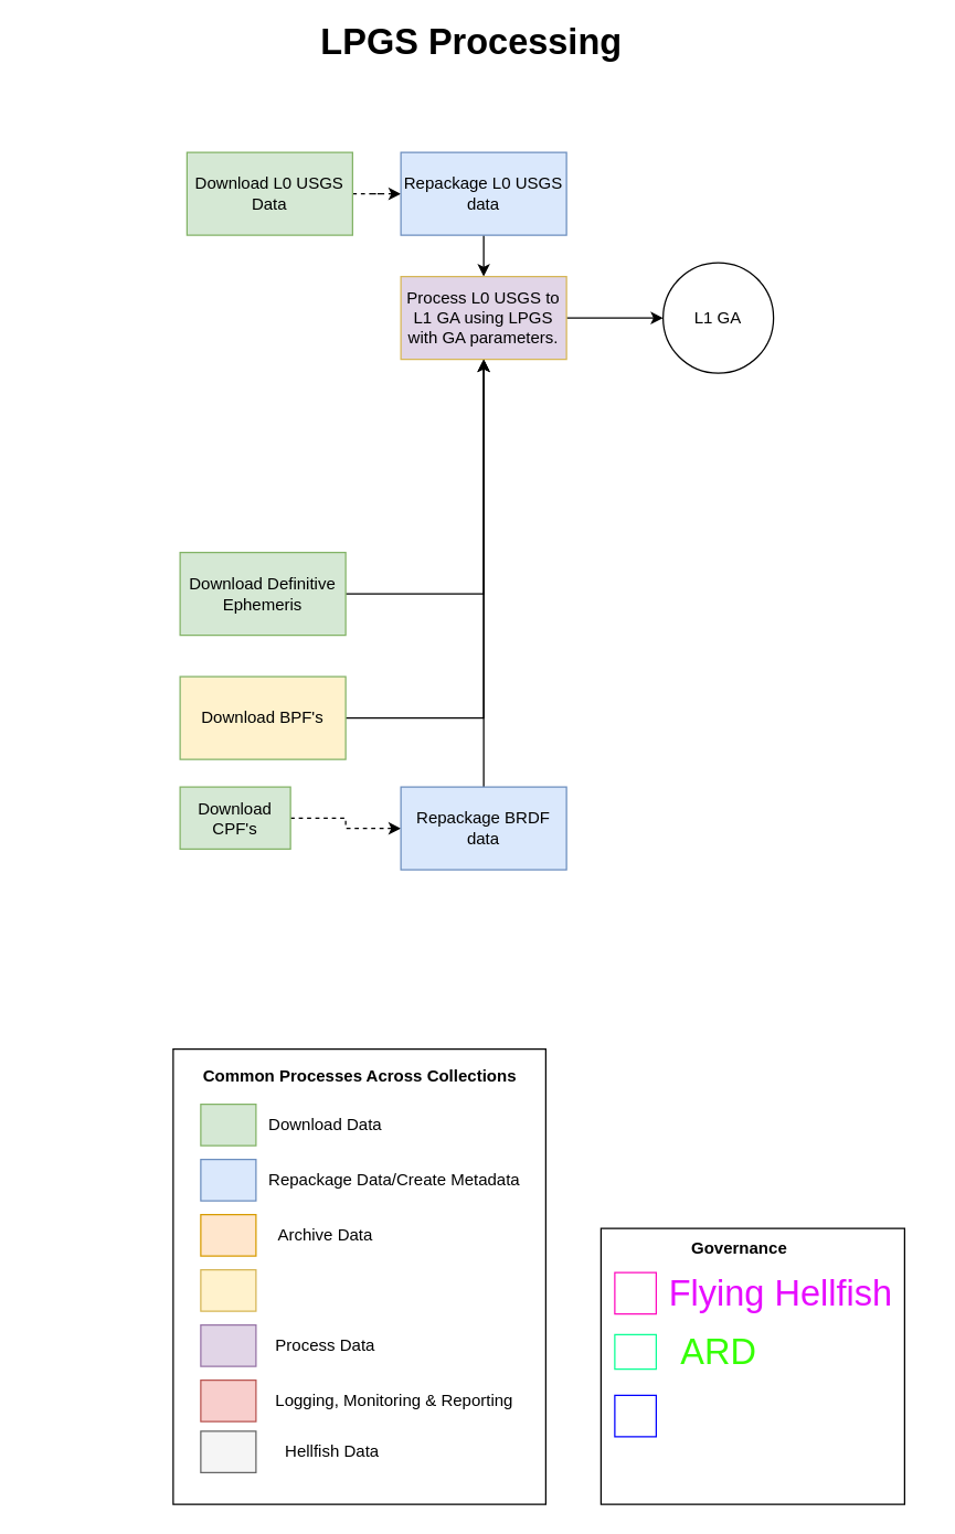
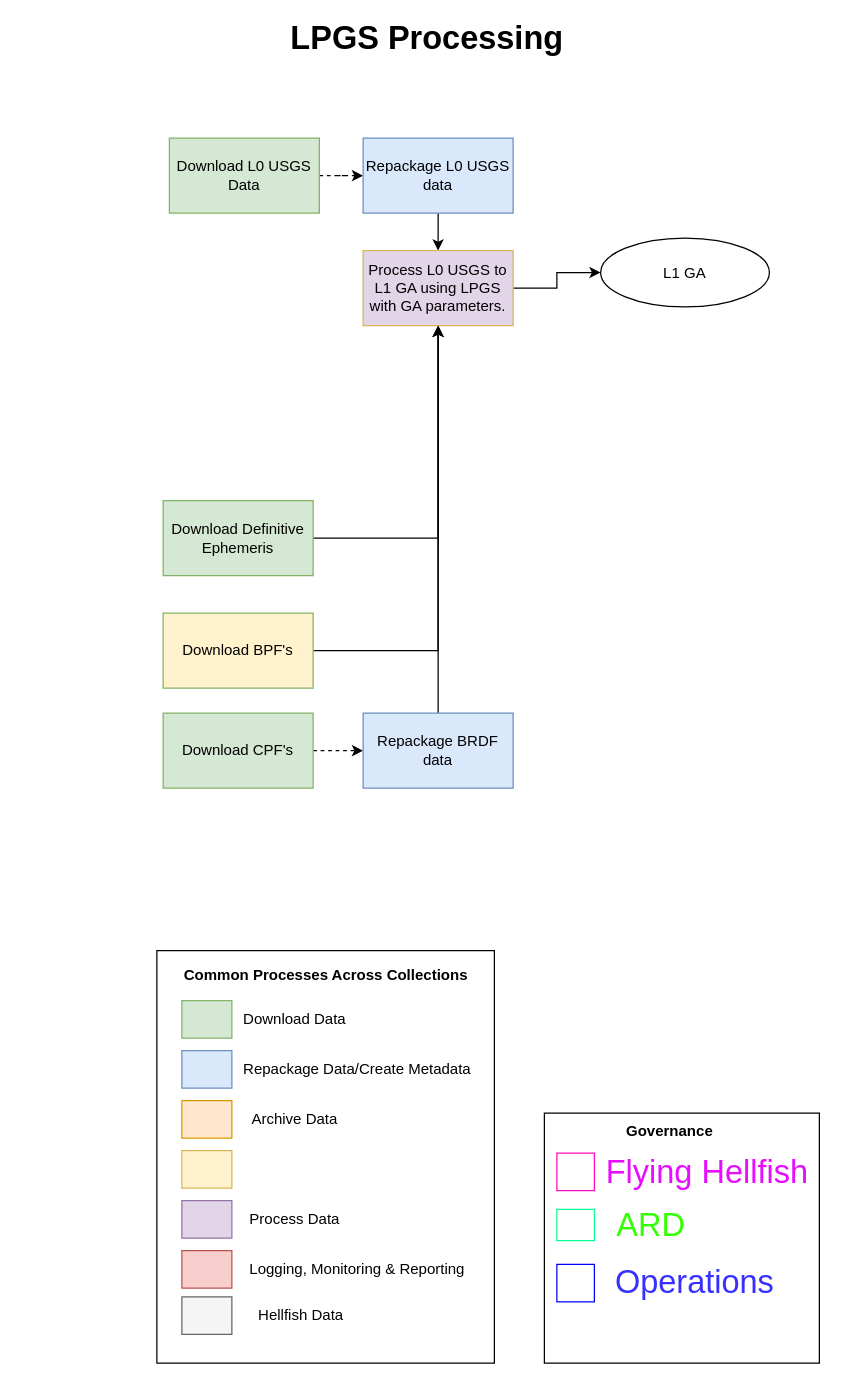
  <mxCell id="0" />
  <mxCell id="1" parent="0" />
  <mxCell id="2" value="LPGS Processing&amp;nbsp;" style="text;html=1;strokeColor=none;fillColor=none;align=center;verticalAlign=middle;whiteSpace=wrap;rounded=0;fontStyle=1;fontSize=26;" parent="1" vertex="1"><mxGeometry x="20" y="20" width="650" height="20" as="geometry" /></mxCell>
  <mxCell id="3" style="edgeStyle=orthogonalEdgeStyle;rounded=0;orthogonalLoop=1;jettySize=auto;html=1;" edge="1" parent="1" source="4" target="37"><mxGeometry relative="1" as="geometry" /></mxCell>
  <mxCell id="4" value="Download BPF's" style="rounded=0;whiteSpace=wrap;html=1;fillColor=#fff2cc;strokeColor=#82b366;" parent="1" vertex="1"><mxGeometry x="130" y="490" width="120" height="60" as="geometry" /></mxCell>
  <mxCell id="5" style="edgeStyle=orthogonalEdgeStyle;rounded=0;orthogonalLoop=1;jettySize=auto;html=1;dashed=1;" parent="1" source="6" target="8" edge="1"><mxGeometry relative="1" as="geometry" /></mxCell>
- <mxCell id="6" value="Download CPF's" style="rounded=0;whiteSpace=wrap;html=1;fillColor=#d5e8d4;strokeColor=#82b366;" parent="1" vertex="1"><mxGeometry x="130" y="570" width="80" height="45" as="geometry" /></mxCell>
+ <mxCell id="6" value="Download CPF's" style="rounded=0;whiteSpace=wrap;html=1;fillColor=#d5e8d4;strokeColor=#82b366;" parent="1" vertex="1"><mxGeometry x="130" y="570" width="120" height="60" as="geometry" /></mxCell>
  <mxCell id="7" style="edgeStyle=orthogonalEdgeStyle;rounded=0;orthogonalLoop=1;jettySize=auto;html=1;" edge="1" parent="1" source="8" target="37"><mxGeometry relative="1" as="geometry" /></mxCell>
  <mxCell id="8" value="Repackage BRDF data" style="rounded=0;whiteSpace=wrap;html=1;fillColor=#dae8fc;strokeColor=#6c8ebf;" parent="1" vertex="1"><mxGeometry x="290" y="570" width="120" height="60" as="geometry" /></mxCell>
  <mxCell id="9" value="" style="rounded=0;whiteSpace=wrap;html=1;labelPosition=center;verticalLabelPosition=middle;align=center;verticalAlign=middle;" parent="1" vertex="1"><mxGeometry x="125" y="760" width="270" height="330" as="geometry" /></mxCell>
  <mxCell id="10" value="Common Processes Across Collections" style="text;html=1;align=center;verticalAlign=middle;resizable=0;points=[];autosize=1;fontStyle=1" parent="1" vertex="1"><mxGeometry x="140" y="770" width="240" height="20" as="geometry" /></mxCell>
  <mxCell id="11" value="" style="rounded=0;whiteSpace=wrap;html=1;labelBackgroundColor=none;fillColor=#d5e8d4;strokeColor=#82b366;" parent="1" vertex="1"><mxGeometry x="145" y="800" width="40" height="30" as="geometry" /></mxCell>
  <mxCell id="12" value="Download Data" style="text;html=1;align=center;verticalAlign=middle;resizable=0;points=[];autosize=1;" parent="1" vertex="1"><mxGeometry x="185" y="805" width="100" height="20" as="geometry" /></mxCell>
  <mxCell id="13" value="" style="rounded=0;whiteSpace=wrap;html=1;fillColor=#dae8fc;strokeColor=#6c8ebf;" parent="1" vertex="1"><mxGeometry x="145" y="840" width="40" height="30" as="geometry" /></mxCell>
  <mxCell id="14" value="Repackage Data/Create Metadata" style="text;html=1;align=center;verticalAlign=middle;resizable=0;points=[];autosize=1;" parent="1" vertex="1"><mxGeometry x="185" y="845" width="200" height="20" as="geometry" /></mxCell>
  <mxCell id="15" value="" style="rounded=0;whiteSpace=wrap;html=1;fillColor=#ffe6cc;strokeColor=#d79b00;" parent="1" vertex="1"><mxGeometry x="145" y="880" width="40" height="30" as="geometry" /></mxCell>
  <mxCell id="16" value="Archive Data" style="text;html=1;align=center;verticalAlign=middle;resizable=0;points=[];autosize=1;" parent="1" vertex="1"><mxGeometry x="195" y="885" width="80" height="20" as="geometry" /></mxCell>
  <mxCell id="17" value="" style="rounded=0;whiteSpace=wrap;html=1;fillColor=#fff2cc;strokeColor=#d6b656;" parent="1" vertex="1"><mxGeometry x="145" y="920" width="40" height="30" as="geometry" /></mxCell>
  <mxCell id="18" value="" style="rounded=0;whiteSpace=wrap;html=1;fillColor=#e1d5e7;strokeColor=#9673a6;" parent="1" vertex="1"><mxGeometry x="145" y="960" width="40" height="30" as="geometry" /></mxCell>
  <mxCell id="19" value="Process Data" style="text;html=1;align=center;verticalAlign=middle;resizable=0;points=[];autosize=1;" parent="1" vertex="1"><mxGeometry x="190" y="965" width="90" height="20" as="geometry" /></mxCell>
  <mxCell id="20" value="" style="rounded=0;whiteSpace=wrap;html=1;fillColor=#f8cecc;strokeColor=#b85450;" parent="1" vertex="1"><mxGeometry x="145" y="1000" width="40" height="30" as="geometry" /></mxCell>
  <mxCell id="21" value="Logging, Monitoring &amp;amp; Reporting" style="text;html=1;align=center;verticalAlign=middle;resizable=0;points=[];autosize=1;" parent="1" vertex="1"><mxGeometry x="190" y="1005" width="190" height="20" as="geometry" /></mxCell>
  <mxCell id="22" value="" style="rounded=0;whiteSpace=wrap;html=1;fillColor=#f5f5f5;strokeColor=#666666;fontColor=#333333;" parent="1" vertex="1"><mxGeometry x="145" y="1037" width="40" height="30" as="geometry" /></mxCell>
  <mxCell id="23" value="Hellfish Data" style="text;html=1;align=center;verticalAlign=middle;resizable=0;points=[];autosize=1;" parent="1" vertex="1"><mxGeometry x="190" y="1042" width="100" height="20" as="geometry" /></mxCell>
  <mxCell id="24" value="" style="rounded=0;whiteSpace=wrap;html=1;labelPosition=center;verticalLabelPosition=middle;align=center;verticalAlign=middle;" parent="1" vertex="1"><mxGeometry x="435" y="890" width="220" height="200" as="geometry" /></mxCell>
  <mxCell id="25" value="Governance" style="text;html=1;align=center;verticalAlign=middle;resizable=0;points=[];autosize=1;fontStyle=1" parent="1" vertex="1"><mxGeometry x="495" y="895" width="80" height="20" as="geometry" /></mxCell>
  <mxCell id="26" value="" style="rounded=0;whiteSpace=wrap;html=1;labelBackgroundColor=none;fontSize=26;strokeColor=#FF0ABE;" parent="1" vertex="1"><mxGeometry x="445" y="922" width="30" height="30" as="geometry" /></mxCell>
  <mxCell id="27" value="" style="rounded=0;whiteSpace=wrap;html=1;labelBackgroundColor=none;fontSize=26;strokeColor=#08FF94;" parent="1" vertex="1"><mxGeometry x="445" y="967" width="30" height="25" as="geometry" /></mxCell>
  <mxCell id="28" value="" style="rounded=0;whiteSpace=wrap;html=1;labelBackgroundColor=none;fontSize=26;strokeColor=#0000FF;" parent="1" vertex="1"><mxGeometry x="445" y="1011" width="30" height="30" as="geometry" /></mxCell>
  <mxCell id="29" value="&lt;font color=&quot;#e70dff&quot;&gt;Flying Hellfish&lt;br&gt;&lt;/font&gt;" style="text;html=1;align=center;verticalAlign=middle;resizable=0;points=[];autosize=1;fontSize=26;fontStyle=0;fontColor=#35FF03;" parent="1" vertex="1"><mxGeometry x="475" y="917" width="180" height="40" as="geometry" /></mxCell>
+ <mxCell id="30" value="&lt;font color=&quot;#3730ff&quot;&gt;Operations&lt;/font&gt;" style="text;html=1;align=center;verticalAlign=middle;resizable=0;points=[];autosize=1;fontSize=26;fontStyle=0" parent="1" vertex="1"><mxGeometry x="485" y="1005" width="140" height="40" as="geometry" /></mxCell>
  <mxCell id="31" value="&lt;font&gt;ARD&lt;/font&gt;" style="text;html=1;align=center;verticalAlign=middle;resizable=0;points=[];autosize=1;fontSize=26;fontStyle=0;fontColor=#35FF03;" parent="1" vertex="1"><mxGeometry x="485" y="960" width="70" height="40" as="geometry" /></mxCell>
  <mxCell id="32" style="edgeStyle=orthogonalEdgeStyle;rounded=0;orthogonalLoop=1;jettySize=auto;html=1;dashed=1;" edge="1" parent="1" source="33" target="35"><mxGeometry relative="1" as="geometry" /></mxCell>
  <mxCell id="33" value="Download L0 USGS Data" style="rounded=0;whiteSpace=wrap;html=1;fillColor=#d5e8d4;strokeColor=#82b366;" parent="1" vertex="1"><mxGeometry x="135" y="110" width="120" height="60" as="geometry" /></mxCell>
  <mxCell id="34" style="edgeStyle=orthogonalEdgeStyle;rounded=0;orthogonalLoop=1;jettySize=auto;html=1;" parent="1" source="35" target="37" edge="1"><mxGeometry relative="1" as="geometry" /></mxCell>
  <mxCell id="35" value="Repackage L0 USGS data" style="rounded=0;whiteSpace=wrap;html=1;fillColor=#dae8fc;strokeColor=#6c8ebf;" parent="1" vertex="1"><mxGeometry x="290" y="110" width="120" height="60" as="geometry" /></mxCell>
  <mxCell id="36" style="edgeStyle=orthogonalEdgeStyle;rounded=0;orthogonalLoop=1;jettySize=auto;html=1;" edge="1" parent="1" source="37" target="40"><mxGeometry relative="1" as="geometry" /></mxCell>
  <mxCell id="37" value="&lt;span id=&quot;docs-internal-guid-3314e49b-7fff-0ffe-2a96-ce71aa8f381f&quot;&gt;&lt;span style=&quot;background-color: transparent ; vertical-align: baseline&quot;&gt;&lt;font style=&quot;font-size: 12px&quot;&gt;Process L0 USGS to L1 GA using LPGS with GA parameters.&lt;/font&gt;&lt;/span&gt;&lt;/span&gt;" style="rounded=0;whiteSpace=wrap;html=1;fillColor=#e1d5e7;strokeColor=#d6b656;" parent="1" vertex="1"><mxGeometry x="290" y="200" width="120" height="60" as="geometry" /></mxCell>
  <mxCell id="38" style="edgeStyle=orthogonalEdgeStyle;rounded=0;orthogonalLoop=1;jettySize=auto;html=1;" edge="1" parent="1" source="39" target="37"><mxGeometry relative="1" as="geometry" /></mxCell>
  <mxCell id="39" value="Download Definitive Ephemeris" style="rounded=0;whiteSpace=wrap;html=1;fillColor=#d5e8d4;strokeColor=#82b366;" parent="1" vertex="1"><mxGeometry x="130" y="400" width="120" height="60" as="geometry" /></mxCell>
- <mxCell id="40" value="L1 GA" style="ellipse;whiteSpace=wrap;html=1;aspect=fixed;" vertex="1" parent="1"><mxGeometry x="480" y="190" width="80" height="80" as="geometry" /></mxCell>
+ <mxCell id="40" value="L1 GA" style="ellipse;whiteSpace=wrap;html=1;aspect=fixed;" vertex="1" parent="1"><mxGeometry x="480" y="190" width="135" height="55" as="geometry" /></mxCell>
